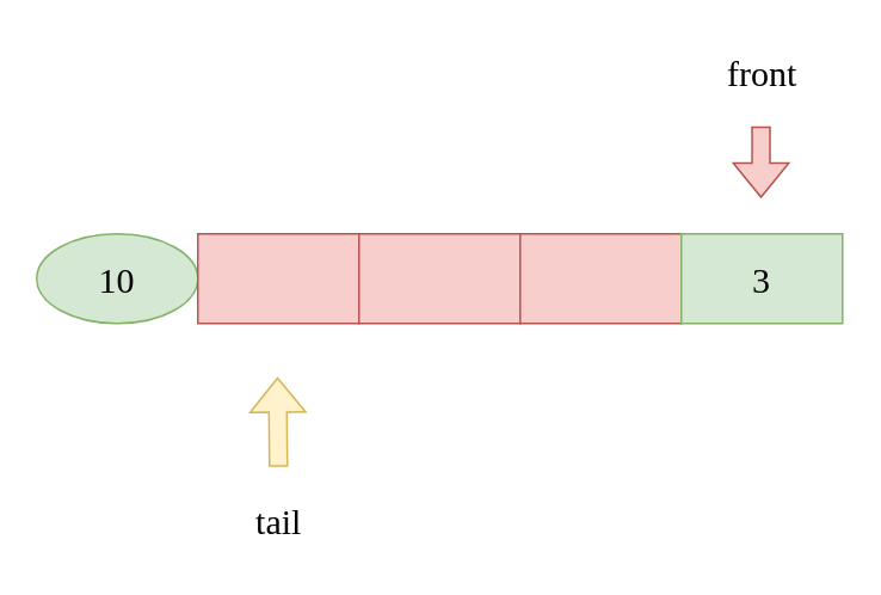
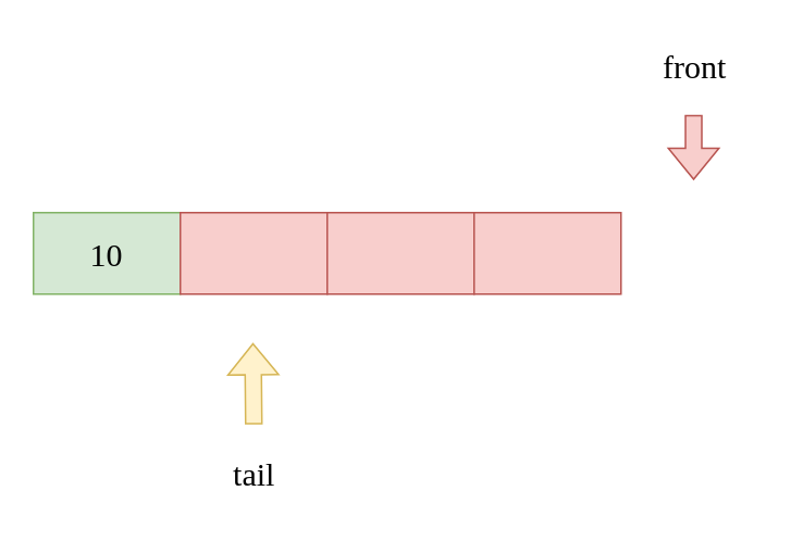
  <mxCell id="0" />
  <mxCell id="1" parent="0" />
- <mxCell id="2" value="10" style="ellipse;whiteSpace=wrap;html=1;fontSize=20;fontFamily=Comic Sans MS;fillColor=#d5e8d4;strokeColor=#82b366;" parent="1" vertex="1"><mxGeometry x="20" y="130" width="90" height="50" as="geometry" /></mxCell>
+ <mxCell id="2" value="10" style="rounded=0;whiteSpace=wrap;html=1;fontSize=20;fontFamily=Comic Sans MS;fillColor=#d5e8d4;strokeColor=#82b366;" parent="1" vertex="1"><mxGeometry x="20" y="130" width="90" height="50" as="geometry" /></mxCell>
  <mxCell id="3" value="" style="rounded=0;whiteSpace=wrap;html=1;fontSize=20;fontFamily=Comic Sans MS;fillColor=#f8cecc;strokeColor=#b85450;" parent="1" vertex="1"><mxGeometry x="110" y="130" width="90" height="50" as="geometry" /></mxCell>
  <mxCell id="4" value="" style="rounded=0;whiteSpace=wrap;html=1;fontSize=20;fontFamily=Comic Sans MS;fillColor=#f8cecc;strokeColor=#b85450;" parent="1" vertex="1"><mxGeometry x="200" y="130" width="90" height="50" as="geometry" /></mxCell>
  <mxCell id="5" value="" style="rounded=0;whiteSpace=wrap;html=1;fontSize=20;fontFamily=Comic Sans MS;fillColor=#f8cecc;strokeColor=#b85450;" parent="1" vertex="1"><mxGeometry x="290" y="130" width="90" height="50" as="geometry" /></mxCell>
- <mxCell id="6" value="3" style="rounded=0;whiteSpace=wrap;html=1;fontSize=20;fontFamily=Comic Sans MS;fillColor=#d5e8d4;strokeColor=#82b366;" parent="1" vertex="1"><mxGeometry x="380" y="130" width="90" height="50" as="geometry" /></mxCell>
  <mxCell id="7" value="" style="shape=flexArrow;endArrow=classic;html=1;rounded=0;fontFamily=Comic Sans MS;fontSize=20;fillColor=#f8cecc;strokeColor=#b85450;" parent="1" edge="1"><mxGeometry width="50" height="50" relative="1" as="geometry"><mxPoint x="424.5" y="70" as="sourcePoint" /><mxPoint x="424.5" y="110" as="targetPoint" /></mxGeometry></mxCell>
  <mxCell id="8" value="front" style="text;html=1;align=center;verticalAlign=middle;resizable=0;points=[];autosize=1;strokeColor=none;fillColor=none;fontSize=20;fontFamily=Comic Sans MS;" parent="1" vertex="1"><mxGeometry x="390" y="20" width="70" height="40" as="geometry" /></mxCell>
  <mxCell id="9" value="" style="shape=flexArrow;endArrow=classic;html=1;rounded=0;fontFamily=Comic Sans MS;fontSize=20;fillColor=#fff2cc;strokeColor=#d6b656;" parent="1" edge="1"><mxGeometry width="50" height="50" relative="1" as="geometry"><mxPoint x="155" y="260" as="sourcePoint" /><mxPoint x="154.5" y="210" as="targetPoint" /></mxGeometry></mxCell>
  <mxCell id="10" value="tail" style="text;html=1;align=center;verticalAlign=middle;resizable=0;points=[];autosize=1;strokeColor=none;fillColor=none;fontSize=20;fontFamily=Comic Sans MS;" parent="1" vertex="1"><mxGeometry x="130" y="270" width="50" height="40" as="geometry" /></mxCell>
